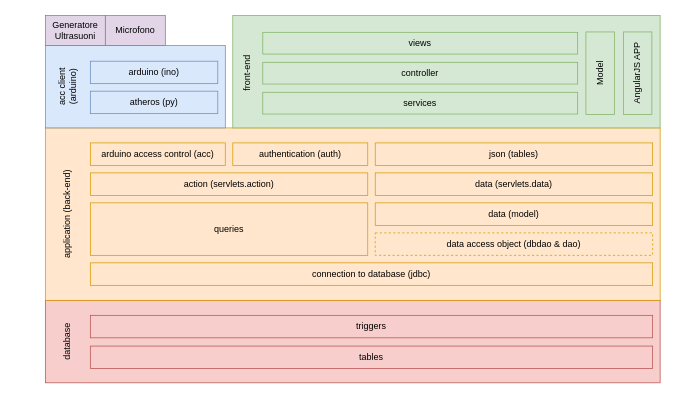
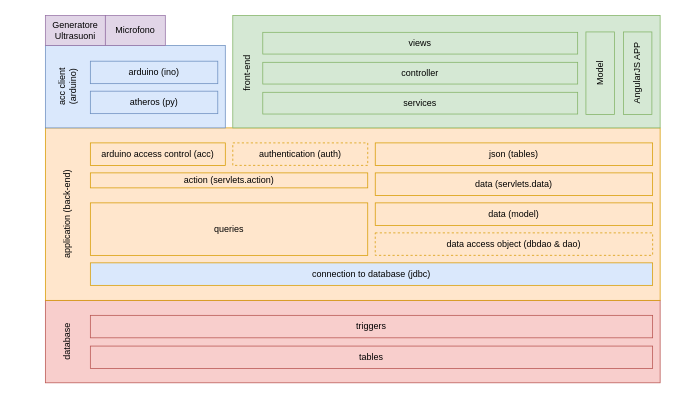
  <mxCell id="0" />
  <mxCell id="1" parent="0" />
  <mxCell id="2" value="" style="rounded=0;whiteSpace=wrap;html=1;fillColor=#f8cecc;strokeColor=#b85450;" parent="1" vertex="1"><mxGeometry x="60" y="400" width="820" height="110" as="geometry" /></mxCell>
  <mxCell id="3" value="" style="rounded=0;whiteSpace=wrap;html=1;fillColor=#ffe6cc;strokeColor=#d79b00;" parent="1" vertex="1"><mxGeometry x="60" y="170" width="820" height="230" as="geometry" /></mxCell>
  <mxCell id="4" value="application (back-end)" style="text;html=1;strokeColor=none;fillColor=none;align=center;verticalAlign=middle;whiteSpace=wrap;rounded=0;rotation=-90;" parent="1" vertex="1"><mxGeometry x="20" y="275" width="140" height="20" as="geometry" /></mxCell>
- <mxCell id="5" value="connection to database (jdbc)" style="rounded=0;whiteSpace=wrap;html=1;fillColor=#ffe6cc;strokeColor=#d79b00;" parent="1" vertex="1"><mxGeometry x="120" y="350" width="750" height="30" as="geometry" /></mxCell>
+ <mxCell id="5" value="connection to database (jdbc)" style="rounded=0;whiteSpace=wrap;html=1;fillColor=#dae8fc;strokeColor=#d79b00;" parent="1" vertex="1"><mxGeometry x="120" y="350" width="750" height="30" as="geometry" /></mxCell>
  <mxCell id="6" value="database" style="text;html=1;strokeColor=none;fillColor=none;align=center;verticalAlign=middle;whiteSpace=wrap;rounded=0;rotation=-90;" parent="1" vertex="1"><mxGeometry x="70" y="445" width="40" height="20" as="geometry" /></mxCell>
  <mxCell id="7" value="tables" style="rounded=0;whiteSpace=wrap;html=1;fillColor=#f8cecc;strokeColor=#b85450;" parent="1" vertex="1"><mxGeometry x="120" y="461" width="750" height="30" as="geometry" /></mxCell>
  <mxCell id="8" value="triggers" style="rounded=0;whiteSpace=wrap;html=1;fillColor=#f8cecc;strokeColor=#b85450;" parent="1" vertex="1"><mxGeometry x="120" y="420" width="750" height="30" as="geometry" /></mxCell>
  <mxCell id="9" value="data access object (dbdao &amp;amp; dao)" style="rounded=0;whiteSpace=wrap;html=1;fillColor=#ffe6cc;strokeColor=#d79b00;dashed=1;" parent="1" vertex="1"><mxGeometry x="500" y="310" width="370" height="30" as="geometry" /></mxCell>
  <mxCell id="10" value="data (model)" style="rounded=0;whiteSpace=wrap;html=1;fillColor=#ffe6cc;strokeColor=#d79b00;" parent="1" vertex="1"><mxGeometry x="500" y="270" width="370" height="30" as="geometry" /></mxCell>
- <mxCell id="11" value="action (servlets.action)" style="rounded=0;whiteSpace=wrap;html=1;fillColor=#ffe6cc;strokeColor=#d79b00;" parent="1" vertex="1"><mxGeometry x="120" y="230" width="370" height="30" as="geometry" /></mxCell>
+ <mxCell id="11" value="action (servlets.action)" style="rounded=0;whiteSpace=wrap;html=1;fillColor=#ffe6cc;strokeColor=#d79b00;" parent="1" vertex="1"><mxGeometry x="120" y="230" width="370" height="20" as="geometry" /></mxCell>
  <mxCell id="12" value="data (servlets.data)" style="rounded=0;whiteSpace=wrap;html=1;fillColor=#ffe6cc;strokeColor=#d79b00;" parent="1" vertex="1"><mxGeometry x="500" y="230" width="370" height="30" as="geometry" /></mxCell>
- <mxCell id="13" value="authentication (auth)" style="rounded=0;whiteSpace=wrap;html=1;fillColor=#ffe6cc;strokeColor=#d79b00;" parent="1" vertex="1"><mxGeometry x="310" y="190" width="180" height="30" as="geometry" /></mxCell>
+ <mxCell id="13" value="authentication (auth)" style="rounded=0;whiteSpace=wrap;html=1;fillColor=#ffe6cc;strokeColor=#d79b00;dashed=1;" parent="1" vertex="1"><mxGeometry x="310" y="190" width="180" height="30" as="geometry" /></mxCell>
  <mxCell id="14" value="json (tables)" style="rounded=0;whiteSpace=wrap;html=1;fillColor=#ffe6cc;strokeColor=#d79b00;" parent="1" vertex="1"><mxGeometry x="500" y="190" width="370" height="30" as="geometry" /></mxCell>
  <mxCell id="15" value="arduino access control (acc)" style="rounded=0;whiteSpace=wrap;html=1;fillColor=#ffe6cc;strokeColor=#d79b00;" parent="1" vertex="1"><mxGeometry x="120" y="190" width="180" height="30" as="geometry" /></mxCell>
  <mxCell id="16" value="" style="rounded=0;whiteSpace=wrap;html=1;fillColor=#d5e8d4;strokeColor=#82b366;" parent="1" vertex="1"><mxGeometry x="310" y="20" width="570" height="150" as="geometry" /></mxCell>
  <mxCell id="17" value="" style="rounded=0;whiteSpace=wrap;html=1;fillColor=#dae8fc;strokeColor=#6c8ebf;" parent="1" vertex="1"><mxGeometry x="60" y="60" width="240" height="110" as="geometry" /></mxCell>
  <mxCell id="18" value="Generatore&lt;br&gt;Ultrasuoni" style="rounded=0;whiteSpace=wrap;html=1;fillColor=#e1d5e7;strokeColor=#9673a6;" parent="1" vertex="1"><mxGeometry x="60" y="20" width="80" height="40" as="geometry" /></mxCell>
  <mxCell id="19" value="Microfono" style="rounded=0;whiteSpace=wrap;html=1;fillColor=#e1d5e7;strokeColor=#9673a6;" parent="1" vertex="1"><mxGeometry x="140" y="20" width="80" height="40" as="geometry" /></mxCell>
  <mxCell id="20" value="services" style="rounded=0;whiteSpace=wrap;html=1;fillColor=#d5e8d4;strokeColor=#82b366;" vertex="1" parent="1"><mxGeometry x="350" y="122.5" width="420" height="29" as="geometry" /></mxCell>
  <mxCell id="21" value="AngularJS APP" style="rounded=0;whiteSpace=wrap;html=1;rotation=-90;fillColor=#d5e8d4;strokeColor=#82b366;" vertex="1" parent="1"><mxGeometry x="795" y="78" width="110" height="38" as="geometry" /></mxCell>
  <mxCell id="22" value="controller" style="rounded=0;whiteSpace=wrap;html=1;fillColor=#d5e8d4;strokeColor=#82b366;" vertex="1" parent="1"><mxGeometry x="350" y="82.5" width="420" height="29" as="geometry" /></mxCell>
  <mxCell id="23" value="views" style="rounded=0;whiteSpace=wrap;html=1;fillColor=#d5e8d4;strokeColor=#82b366;" vertex="1" parent="1"><mxGeometry x="350" y="42.5" width="420" height="29" as="geometry" /></mxCell>
  <mxCell id="24" value="Model" style="rounded=0;whiteSpace=wrap;html=1;rotation=-90;fillColor=#d5e8d4;strokeColor=#82b366;" vertex="1" parent="1"><mxGeometry x="745" y="78" width="110" height="38" as="geometry" /></mxCell>
  <mxCell id="25" value="front-end" style="text;html=1;strokeColor=none;fillColor=none;align=center;verticalAlign=middle;whiteSpace=wrap;rounded=0;rotation=-90;" vertex="1" parent="1"><mxGeometry x="300" y="87" width="60" height="20" as="geometry" /></mxCell>
  <mxCell id="26" value="acc client (arduino)" style="text;html=1;strokeColor=none;fillColor=none;align=center;verticalAlign=middle;whiteSpace=wrap;rounded=0;rotation=-90;" vertex="1" parent="1"><mxGeometry x="40" y="105" width="100" height="20" as="geometry" /></mxCell>
  <mxCell id="27" value="atheros (py)" style="rounded=0;whiteSpace=wrap;html=1;fillColor=#dae8fc;strokeColor=#6c8ebf;" vertex="1" parent="1"><mxGeometry x="120" y="121" width="170" height="30" as="geometry" /></mxCell>
  <mxCell id="28" value="arduino (ino)" style="rounded=0;whiteSpace=wrap;html=1;fillColor=#dae8fc;strokeColor=#6c8ebf;" vertex="1" parent="1"><mxGeometry x="120" y="81" width="170" height="30" as="geometry" /></mxCell>
  <mxCell id="29" value="queries" style="rounded=0;whiteSpace=wrap;html=1;fillColor=#ffe6cc;strokeColor=#d79b00;" vertex="1" parent="1"><mxGeometry x="120" y="270" width="370" height="70" as="geometry" /></mxCell>
